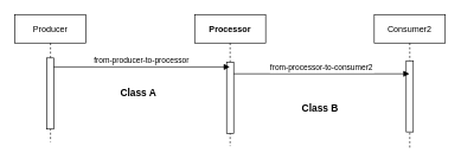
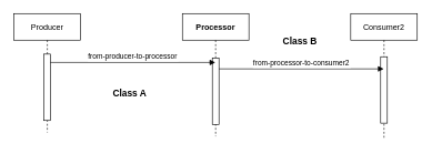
  <mxCell id="0" />
  <mxCell id="1" parent="0" />
  <mxCell id="2" value="Producer" style="shape=umlLifeline;perimeter=lifelinePerimeter;container=1;collapsible=0;recursiveResize=0;rounded=0;shadow=0;strokeWidth=1;fontColor=#000000;fillColor=#FFFFFF;strokeColor=#000000;" parent="1" vertex="1"><mxGeometry x="20" y="20" width="100" height="179" as="geometry" /></mxCell>
  <mxCell id="3" value="" style="points=[];perimeter=orthogonalPerimeter;rounded=0;shadow=0;strokeWidth=1;" parent="2" vertex="1"><mxGeometry x="45" y="61" width="10" height="100" as="geometry" /></mxCell>
  <mxCell id="4" value="Processor" style="shape=umlLifeline;perimeter=lifelinePerimeter;container=1;collapsible=0;recursiveResize=0;rounded=0;shadow=0;strokeWidth=1;fontStyle=1" parent="1" vertex="1"><mxGeometry x="273" y="20" width="100" height="185" as="geometry" /></mxCell>
  <mxCell id="5" value="" style="points=[];perimeter=orthogonalPerimeter;rounded=0;shadow=0;strokeWidth=1;" parent="4" vertex="1"><mxGeometry x="45" y="67" width="10" height="100" as="geometry" /></mxCell>
  <mxCell id="6" value="Consumer2" style="shape=umlLifeline;perimeter=lifelinePerimeter;container=1;collapsible=0;recursiveResize=0;rounded=0;shadow=0;strokeWidth=1;fontColor=#000000;fillColor=#FFFFFF;strokeColor=#000000;" parent="1" vertex="1"><mxGeometry x="526" y="20" width="100" height="190" as="geometry" /></mxCell>
  <mxCell id="7" value="" style="points=[];perimeter=orthogonalPerimeter;rounded=0;shadow=0;strokeWidth=1;" parent="6" vertex="1"><mxGeometry x="45" y="65" width="10" height="100" as="geometry" /></mxCell>
  <mxCell id="8" value="from-processor-to-consumer2" style="verticalAlign=bottom;endArrow=block;shadow=0;strokeWidth=1;exitX=1;exitY=0.163;exitDx=0;exitDy=0;exitPerimeter=0;" parent="1" source="5" target="6" edge="1"><mxGeometry relative="1" as="geometry"><mxPoint x="459" y="180" as="sourcePoint" /><mxPoint x="584" y="180" as="targetPoint" /></mxGeometry></mxCell>
- <mxCell id="9" value="&lt;b&gt;Class A&lt;/b&gt;" style="text;html=1;strokeColor=none;fillColor=none;align=center;verticalAlign=middle;whiteSpace=wrap;rounded=0;fontSize=14;" parent="1" vertex="1"><mxGeometry x="164" y="116" width="60" height="30" as="geometry" /></mxCell>
- <mxCell id="10" value="&lt;b&gt;Class B&lt;/b&gt;" style="text;html=1;strokeColor=none;fillColor=none;align=center;verticalAlign=middle;whiteSpace=wrap;rounded=0;fontSize=14;" parent="1" vertex="1"><mxGeometry x="420" y="137" width="60" height="30" as="geometry" /></mxCell>
+ <mxCell id="9" value="&lt;b&gt;Class A&lt;/b&gt;" style="text;html=1;strokeColor=none;fillColor=none;align=center;verticalAlign=middle;whiteSpace=wrap;rounded=0;fontSize=14;" parent="1" vertex="1"><mxGeometry x="164" y="126" width="60" height="30" as="geometry" /></mxCell>
+ <mxCell id="10" value="&lt;b&gt;Class B&lt;/b&gt;" style="text;html=1;strokeColor=none;fillColor=none;align=center;verticalAlign=middle;whiteSpace=wrap;rounded=0;fontSize=14;" parent="1" vertex="1"><mxGeometry x="420" y="47" width="60" height="30" as="geometry" /></mxCell>
  <mxCell id="11" value="from-producer-to-processor" style="verticalAlign=bottom;endArrow=block;shadow=0;strokeWidth=1;fillColor=#FFFFFF;exitX=0.95;exitY=0.126;exitDx=0;exitDy=0;exitPerimeter=0;" parent="1" source="3" target="4" edge="1"><mxGeometry relative="1" as="geometry"><mxPoint x="254" y="100" as="sourcePoint" /><mxPoint x="234" y="100" as="targetPoint" /></mxGeometry></mxCell>
